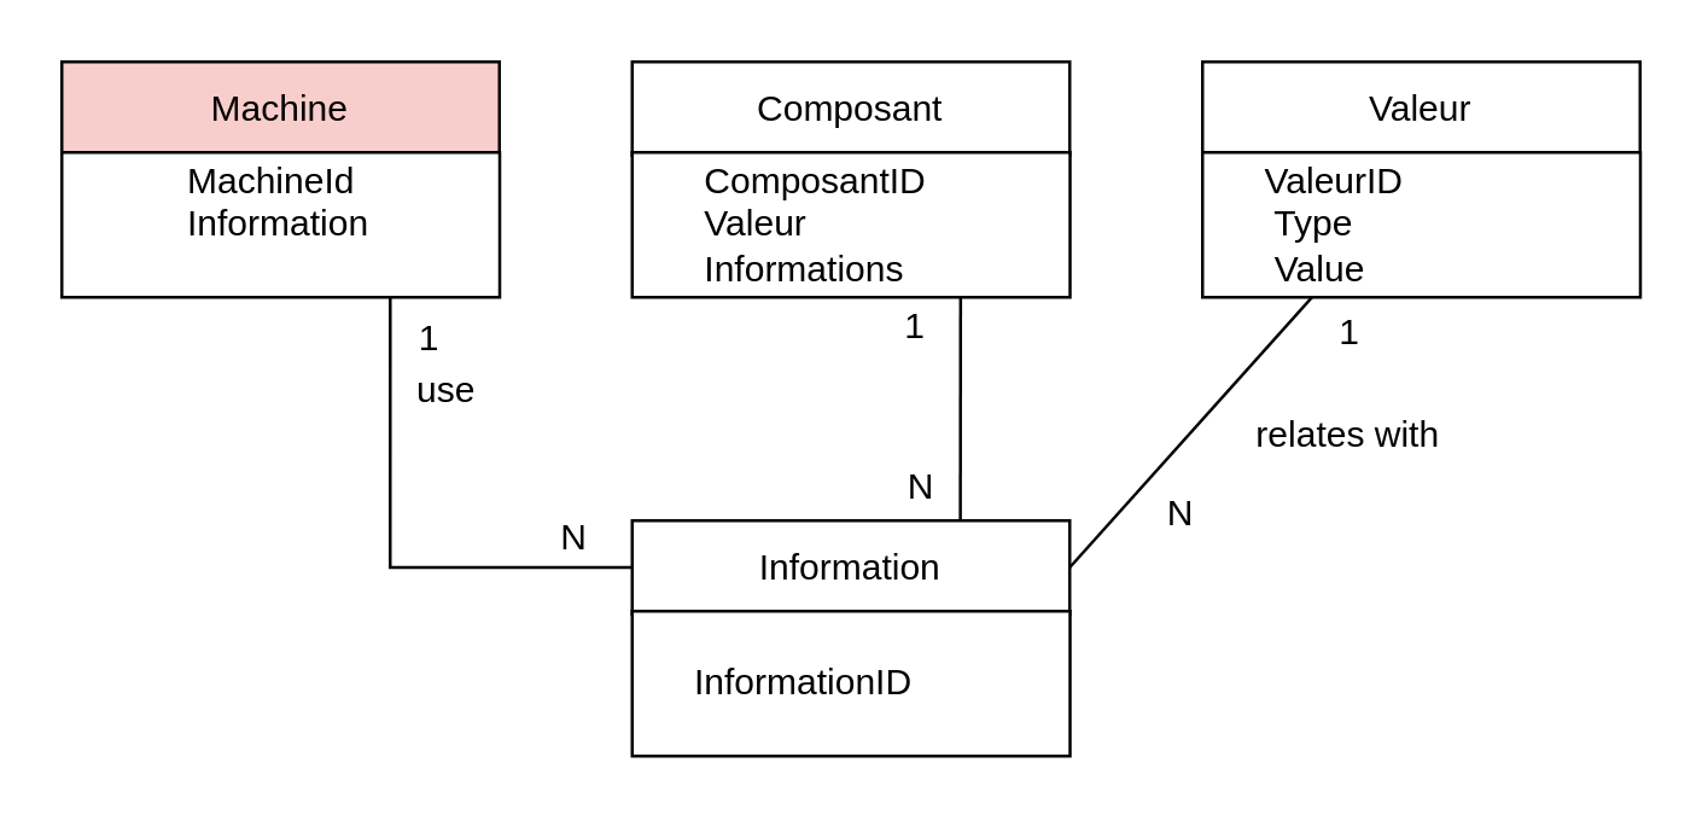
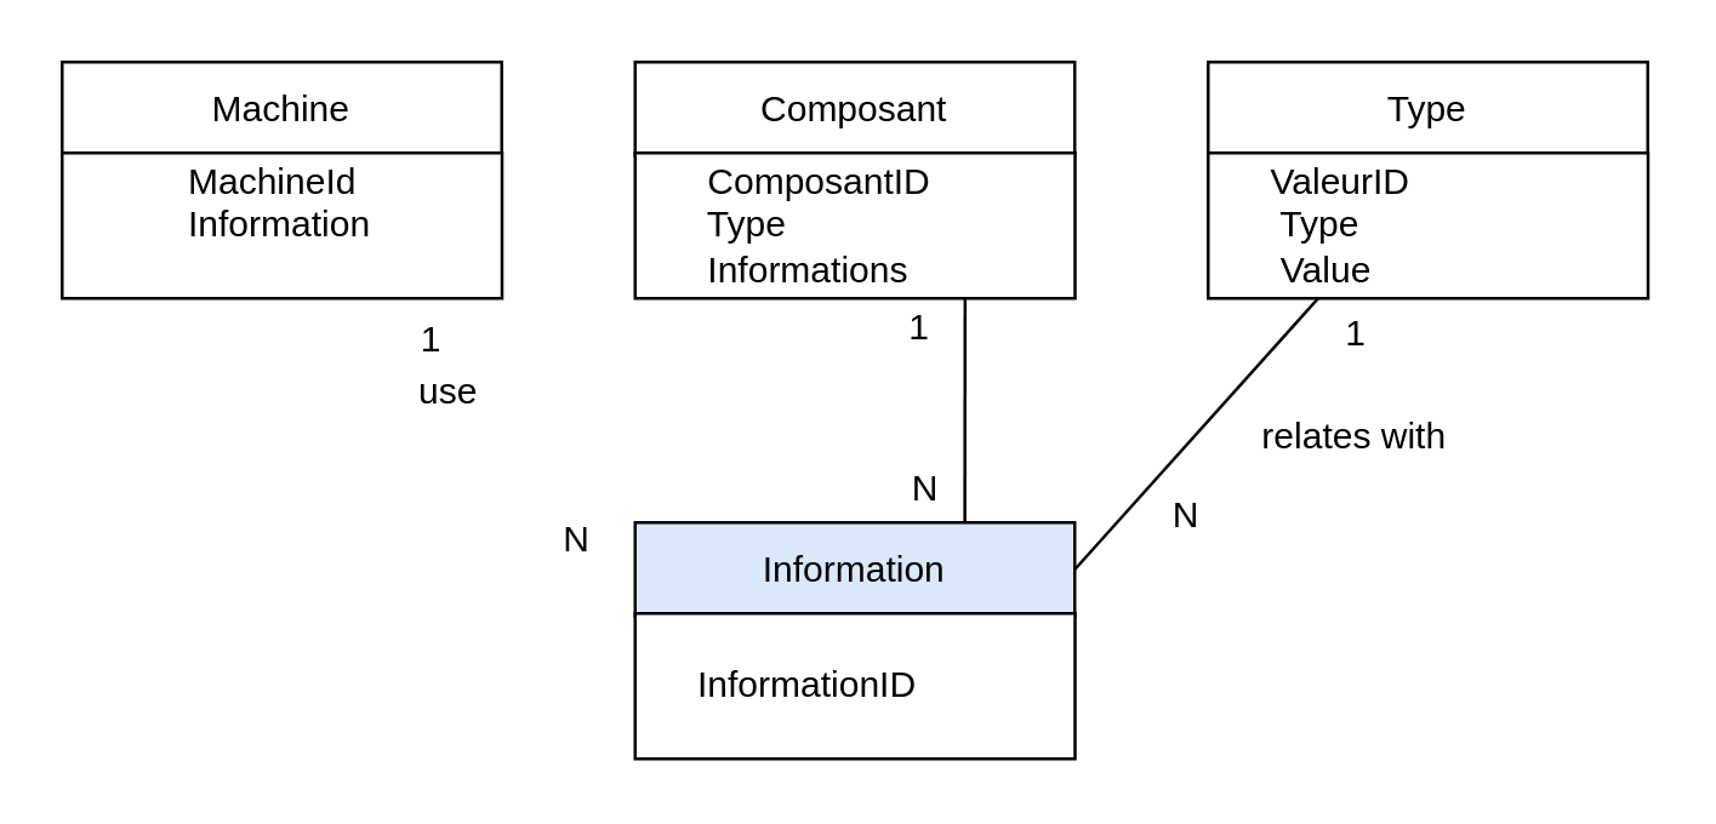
  <mxCell id="0" />
  <mxCell id="1" parent="0" />
- <mxCell id="2" value="Machine" style="rounded=0;whiteSpace=wrap;html=1;fillColor=#f8cecc;" parent="1" vertex="1"><mxGeometry x="20" y="20" width="145" height="31" as="geometry" /></mxCell>
+ <mxCell id="2" value="Machine" style="rounded=0;whiteSpace=wrap;html=1;" parent="1" vertex="1"><mxGeometry x="20" y="20" width="145" height="31" as="geometry" /></mxCell>
  <mxCell id="3" value="&lt;blockquote&gt;&lt;div align=&quot;left&quot;&gt;&lt;div align=&quot;left&quot;&gt;MachineId&lt;/div&gt;&lt;div align=&quot;left&quot;&gt;Information&lt;/div&gt;&lt;/div&gt;&lt;/blockquote&gt;&lt;div align=&quot;left&quot;&gt;&lt;br&gt;&lt;/div&gt;" style="rounded=0;whiteSpace=wrap;html=1;align=left;" parent="1" vertex="1"><mxGeometry x="20" y="50" width="145.1" height="48" as="geometry" /></mxCell>
  <mxCell id="4" value="Composant" style="rounded=0;whiteSpace=wrap;html=1;" parent="1" vertex="1"><mxGeometry x="209" y="20" width="145" height="31" as="geometry" /></mxCell>
  <mxCell id="5" value="&lt;blockquote&gt;&lt;div align=&quot;left&quot;&gt;&lt;br&gt;&lt;/div&gt;&lt;/blockquote&gt;&lt;div align=&quot;left&quot;&gt;&lt;br&gt;&lt;/div&gt;&lt;div align=&quot;left&quot;&gt;&lt;br&gt;&lt;/div&gt;" style="rounded=0;whiteSpace=wrap;html=1;align=left;" parent="1" vertex="1"><mxGeometry x="209" y="50" width="145.1" height="48" as="geometry" /></mxCell>
- <mxCell id="6" value="Valeur" style="rounded=0;whiteSpace=wrap;html=1;" parent="1" vertex="1"><mxGeometry x="398" y="20" width="145" height="31" as="geometry" /></mxCell>
+ <mxCell id="6" value="Type" style="rounded=0;whiteSpace=wrap;html=1;" parent="1" vertex="1"><mxGeometry x="398" y="20" width="145" height="31" as="geometry" /></mxCell>
  <mxCell id="7" value="&lt;blockquote&gt;&lt;div align=&quot;left&quot;&gt;&lt;br&gt;&lt;/div&gt;&lt;/blockquote&gt;&lt;div align=&quot;left&quot;&gt;&lt;br&gt;&lt;/div&gt;&lt;div align=&quot;left&quot;&gt;&lt;br&gt;&lt;/div&gt;" style="rounded=0;whiteSpace=wrap;html=1;align=left;" parent="1" vertex="1"><mxGeometry x="398" y="50" width="145.1" height="48" as="geometry" /></mxCell>
  <mxCell id="8" style="edgeStyle=orthogonalEdgeStyle;rounded=0;orthogonalLoop=1;jettySize=auto;html=1;exitX=0.75;exitY=0;exitDx=0;exitDy=0;entryX=0.75;entryY=1;entryDx=0;entryDy=0;endArrow=none;endFill=0;" parent="1" source="10" target="5" edge="1"><mxGeometry relative="1" as="geometry"><Array as="points" /></mxGeometry></mxCell>
- <mxCell id="9" style="edgeStyle=orthogonalEdgeStyle;rounded=0;orthogonalLoop=1;jettySize=auto;html=1;exitX=0;exitY=0.5;exitDx=0;exitDy=0;entryX=0.75;entryY=1;entryDx=0;entryDy=0;endArrow=none;endFill=0;" parent="1" source="10" target="3" edge="1"><mxGeometry relative="1" as="geometry" /></mxCell>
- <mxCell id="10" value="Information" style="rounded=0;whiteSpace=wrap;html=1;" parent="1" vertex="1"><mxGeometry x="209" y="172" width="145" height="31" as="geometry" /></mxCell>
+ <mxCell id="10" value="Information" style="rounded=0;whiteSpace=wrap;html=1;fillColor=#dae8fc;" parent="1" vertex="1"><mxGeometry x="209" y="172" width="145" height="31" as="geometry" /></mxCell>
  <mxCell id="11" value="&lt;blockquote&gt;&lt;div align=&quot;left&quot;&gt;&lt;br&gt;&lt;/div&gt;&lt;/blockquote&gt;&lt;div align=&quot;left&quot;&gt;&lt;br&gt;&lt;/div&gt;&lt;div align=&quot;left&quot;&gt;&lt;br&gt;&lt;/div&gt;" style="rounded=0;whiteSpace=wrap;html=1;align=left;" parent="1" vertex="1"><mxGeometry x="209" y="202" width="145.1" height="48" as="geometry" /></mxCell>
- <mxCell id="12" value="&lt;div&gt;&amp;nbsp; &amp;nbsp; ComposantID&amp;nbsp;&lt;/div&gt;&lt;div&gt;&amp;nbsp; &amp;nbsp; Valeur&amp;nbsp;&lt;/div&gt;&lt;div&gt;&amp;nbsp; &amp;nbsp; Informations&lt;/div&gt;" style="text;strokeColor=none;fillColor=none;align=left;verticalAlign=middle;spacingLeft=4;spacingRight=4;overflow=hidden;points=[[0,0.5],[1,0.5]];portConstraint=eastwest;rotatable=0;whiteSpace=wrap;html=1;" parent="1" vertex="1"><mxGeometry x="213.55" y="50" width="136" height="45" as="geometry" /></mxCell>
+ <mxCell id="12" value="&lt;div&gt;&amp;nbsp; &amp;nbsp; ComposantID&amp;nbsp;&lt;/div&gt;&lt;div&gt;&amp;nbsp; &amp;nbsp; Type&amp;nbsp;&lt;/div&gt;&lt;div&gt;&amp;nbsp; &amp;nbsp; Informations&lt;/div&gt;" style="text;strokeColor=none;fillColor=none;align=left;verticalAlign=middle;spacingLeft=4;spacingRight=4;overflow=hidden;points=[[0,0.5],[1,0.5]];portConstraint=eastwest;rotatable=0;whiteSpace=wrap;html=1;" parent="1" vertex="1"><mxGeometry x="213.55" y="50" width="136" height="45" as="geometry" /></mxCell>
  <mxCell id="13" value="&lt;div&gt;&amp;nbsp; &amp;nbsp;ValeurID&amp;nbsp;&lt;/div&gt;&lt;div&gt;&amp;nbsp; &amp;nbsp; Type&amp;nbsp;&lt;/div&gt;&lt;div&gt;&amp;nbsp; &amp;nbsp; Value&lt;/div&gt;" style="text;strokeColor=none;fillColor=none;align=left;verticalAlign=middle;spacingLeft=4;spacingRight=4;overflow=hidden;points=[[0,0.5],[1,0.5]];portConstraint=eastwest;rotatable=0;whiteSpace=wrap;html=1;" parent="1" vertex="1"><mxGeometry x="402.55" y="50" width="136" height="47" as="geometry" /></mxCell>
  <mxCell id="14" value="&lt;div&gt;&amp;nbsp; &amp;nbsp;InformationID&lt;/div&gt;" style="text;strokeColor=none;fillColor=none;align=left;verticalAlign=middle;spacingLeft=4;spacingRight=4;overflow=hidden;points=[[0,0.5],[1,0.5]];portConstraint=eastwest;rotatable=0;whiteSpace=wrap;html=1;" parent="1" vertex="1"><mxGeometry x="213.5" y="202.5" width="136" height="47" as="geometry" /></mxCell>
  <mxCell id="15" value="" style="endArrow=none;html=1;rounded=0;entryX=0.25;entryY=1;entryDx=0;entryDy=0;exitX=1;exitY=0.5;exitDx=0;exitDy=0;" parent="1" source="10" target="7" edge="1"><mxGeometry width="50" height="50" relative="1" as="geometry"><mxPoint x="354.1" y="172" as="sourcePoint" /><mxPoint x="404.1" y="122" as="targetPoint" /></mxGeometry></mxCell>
  <mxCell id="16" value="1" style="text;html=1;align=center;verticalAlign=middle;whiteSpace=wrap;rounded=0;" parent="1" vertex="1"><mxGeometry x="293" y="102" width="20" height="11" as="geometry" /></mxCell>
  <mxCell id="17" value="N" style="text;html=1;align=center;verticalAlign=middle;whiteSpace=wrap;rounded=0;" parent="1" vertex="1"><mxGeometry x="295" y="155" width="20" height="11" as="geometry" /></mxCell>
  <mxCell id="18" value="1" style="text;html=1;align=center;verticalAlign=middle;whiteSpace=wrap;rounded=0;" parent="1" vertex="1"><mxGeometry x="437" y="104" width="20" height="11" as="geometry" /></mxCell>
  <mxCell id="19" value="N" style="text;html=1;align=center;verticalAlign=middle;whiteSpace=wrap;rounded=0;" parent="1" vertex="1"><mxGeometry x="381" y="164" width="20" height="11" as="geometry" /></mxCell>
  <mxCell id="20" value="1" style="text;html=1;align=center;verticalAlign=middle;whiteSpace=wrap;rounded=0;" parent="1" vertex="1"><mxGeometry x="132" y="106" width="20" height="11" as="geometry" /></mxCell>
  <mxCell id="21" value="N" style="text;html=1;align=center;verticalAlign=middle;whiteSpace=wrap;rounded=0;" parent="1" vertex="1"><mxGeometry x="180" y="172" width="20" height="11" as="geometry" /></mxCell>
  <mxCell id="22" value="use" style="text;whiteSpace=wrap;html=1;" vertex="1" parent="1"><mxGeometry x="135.77" y="115" width="29.33" height="27" as="geometry" /></mxCell>
  <mxCell id="23" value="relates with" style="text;html=1;align=center;verticalAlign=middle;whiteSpace=wrap;rounded=0;" vertex="1" parent="1"><mxGeometry x="401" y="129" width="91" height="30" as="geometry" /></mxCell>
